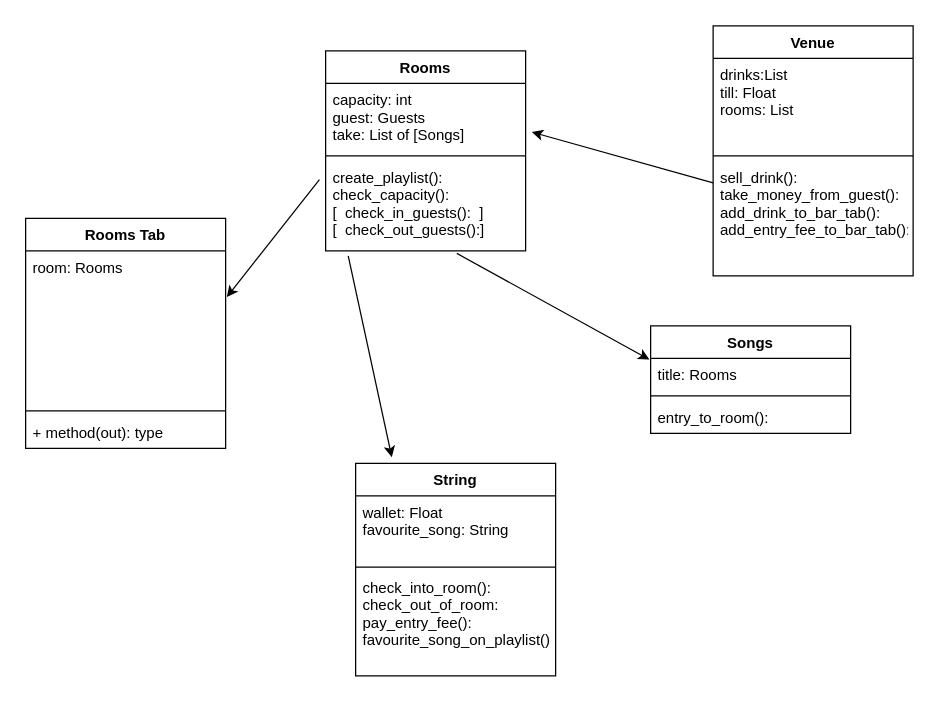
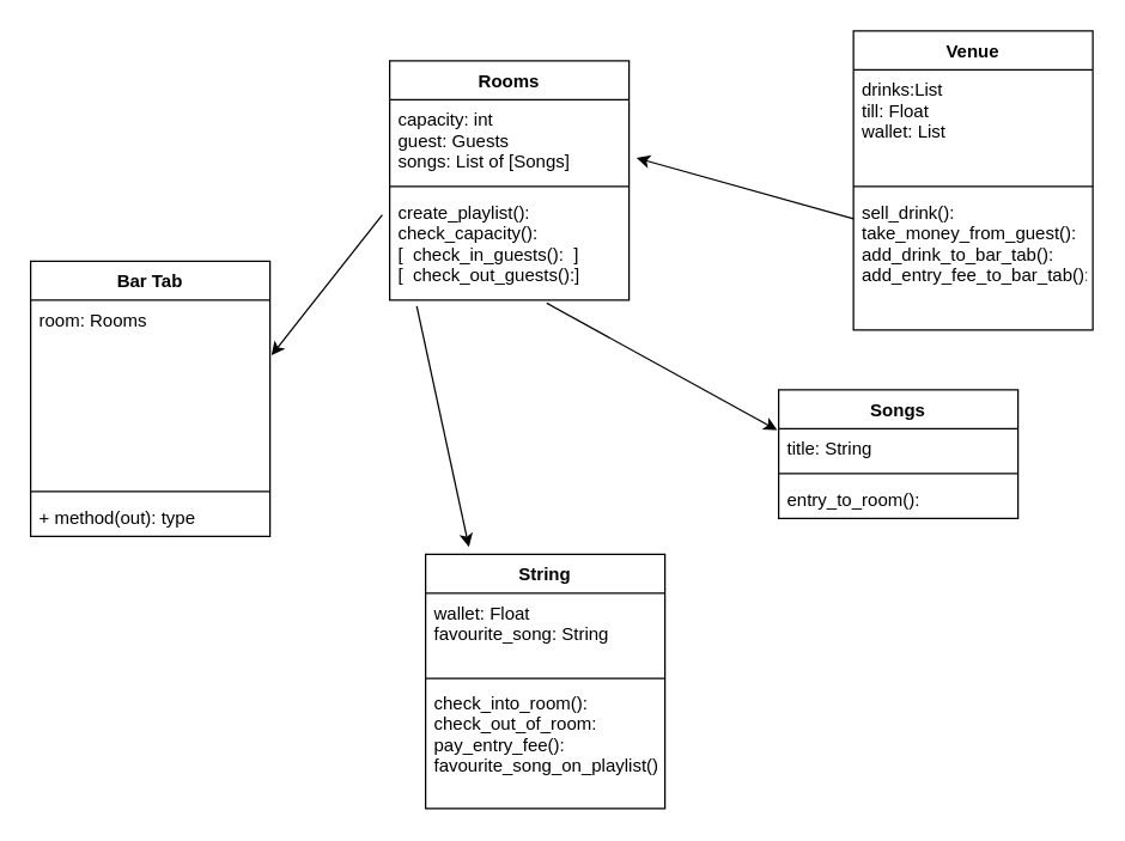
  <mxCell id="0" />
  <mxCell id="1" parent="0" />
  <mxCell id="2" value="" style="endArrow=classic;html=1;exitX=0.113;exitY=1.056;exitDx=0;exitDy=0;exitPerimeter=0;entryX=0.181;entryY=-0.029;entryDx=0;entryDy=0;entryPerimeter=0;" edge="1" parent="1" source="12" target="17"><mxGeometry width="50" height="50" relative="1" as="geometry"><mxPoint x="340" y="350" as="sourcePoint" /><mxPoint x="100" y="350" as="targetPoint" /><Array as="points" /></mxGeometry></mxCell>
  <mxCell id="3" value="" style="endArrow=classic;html=1;exitX=0.656;exitY=1.028;exitDx=0;exitDy=0;exitPerimeter=0;entryX=-0.006;entryY=0.038;entryDx=0;entryDy=0;entryPerimeter=0;" edge="1" parent="1" source="12" target="14"><mxGeometry width="50" height="50" relative="1" as="geometry"><mxPoint x="210" y="280" as="sourcePoint" /><mxPoint x="270" y="330" as="targetPoint" /></mxGeometry></mxCell>
  <mxCell id="4" value="" style="endArrow=classic;html=1;entryX=1.031;entryY=0.722;entryDx=0;entryDy=0;entryPerimeter=0;exitX=0;exitY=0.192;exitDx=0;exitDy=0;exitPerimeter=0;" edge="1" parent="1" source="8" target="10"><mxGeometry width="50" height="50" relative="1" as="geometry"><mxPoint x="320" y="180" as="sourcePoint" /><mxPoint x="370" y="130" as="targetPoint" /></mxGeometry></mxCell>
  <mxCell id="5" value="Venue" style="swimlane;fontStyle=1;align=center;verticalAlign=top;childLayout=stackLayout;horizontal=1;startSize=26;horizontalStack=0;resizeParent=1;resizeParentMax=0;resizeLast=0;collapsible=1;marginBottom=0;" vertex="1" parent="1"><mxGeometry x="570" y="20" width="160" height="200" as="geometry" /></mxCell>
- <mxCell id="6" value="drinks:List &#10;till: Float&#10;rooms: List" style="text;strokeColor=none;fillColor=none;align=left;verticalAlign=top;spacingLeft=4;spacingRight=4;overflow=hidden;rotatable=0;points=[[0,0.5],[1,0.5]];portConstraint=eastwest;" vertex="1" parent="5"><mxGeometry y="26" width="160" height="74" as="geometry" /></mxCell>
+ <mxCell id="6" value="drinks:List &#10;till: Float&#10;wallet: List" style="text;strokeColor=none;fillColor=none;align=left;verticalAlign=top;spacingLeft=4;spacingRight=4;overflow=hidden;rotatable=0;points=[[0,0.5],[1,0.5]];portConstraint=eastwest;" vertex="1" parent="5"><mxGeometry y="26" width="160" height="74" as="geometry" /></mxCell>
  <mxCell id="7" value="" style="line;strokeWidth=1;fillColor=none;align=left;verticalAlign=middle;spacingTop=-1;spacingLeft=3;spacingRight=3;rotatable=0;labelPosition=right;points=[];portConstraint=eastwest;" vertex="1" parent="5"><mxGeometry y="100" width="160" height="8" as="geometry" /></mxCell>
  <mxCell id="8" value="sell_drink():&#10;take_money_from_guest():&#10;add_drink_to_bar_tab():&#10;add_entry_fee_to_bar_tab():" style="text;strokeColor=none;fillColor=none;align=left;verticalAlign=top;spacingLeft=4;spacingRight=4;overflow=hidden;rotatable=0;points=[[0,0.5],[1,0.5]];portConstraint=eastwest;" vertex="1" parent="5"><mxGeometry y="108" width="160" height="92" as="geometry" /></mxCell>
  <mxCell id="9" value="Rooms" style="swimlane;fontStyle=1;align=center;verticalAlign=top;childLayout=stackLayout;horizontal=1;startSize=26;horizontalStack=0;resizeParent=1;resizeParentMax=0;resizeLast=0;collapsible=1;marginBottom=0;" vertex="1" parent="1"><mxGeometry x="260" y="40" width="160" height="160" as="geometry" /></mxCell>
- <mxCell id="10" value="capacity: int&#10;guest: Guests&#10;take: List of [Songs]" style="text;strokeColor=none;fillColor=none;align=left;verticalAlign=top;spacingLeft=4;spacingRight=4;overflow=hidden;rotatable=0;points=[[0,0.5],[1,0.5]];portConstraint=eastwest;" vertex="1" parent="9"><mxGeometry y="26" width="160" height="54" as="geometry" /></mxCell>
+ <mxCell id="10" value="capacity: int&#10;guest: Guests&#10;songs: List of [Songs]" style="text;strokeColor=none;fillColor=none;align=left;verticalAlign=top;spacingLeft=4;spacingRight=4;overflow=hidden;rotatable=0;points=[[0,0.5],[1,0.5]];portConstraint=eastwest;" vertex="1" parent="9"><mxGeometry y="26" width="160" height="54" as="geometry" /></mxCell>
  <mxCell id="11" value="" style="line;strokeWidth=1;fillColor=none;align=left;verticalAlign=middle;spacingTop=-1;spacingLeft=3;spacingRight=3;rotatable=0;labelPosition=right;points=[];portConstraint=eastwest;" vertex="1" parent="9"><mxGeometry y="80" width="160" height="8" as="geometry" /></mxCell>
  <mxCell id="12" value="create_playlist():&#10;check_capacity():&#10;[  check_in_guests():  ]&#10;[  check_out_guests():]" style="text;strokeColor=none;fillColor=none;align=left;verticalAlign=top;spacingLeft=4;spacingRight=4;overflow=hidden;rotatable=0;points=[[0,0.5],[1,0.5]];portConstraint=eastwest;" vertex="1" parent="9"><mxGeometry y="88" width="160" height="72" as="geometry" /></mxCell>
  <mxCell id="13" value="Songs" style="swimlane;fontStyle=1;align=center;verticalAlign=top;childLayout=stackLayout;horizontal=1;startSize=26;horizontalStack=0;resizeParent=1;resizeParentMax=0;resizeLast=0;collapsible=1;marginBottom=0;" vertex="1" parent="1"><mxGeometry x="520" y="260" width="160" height="86" as="geometry" /></mxCell>
- <mxCell id="14" value="title: Rooms" style="text;strokeColor=none;fillColor=none;align=left;verticalAlign=top;spacingLeft=4;spacingRight=4;overflow=hidden;rotatable=0;points=[[0,0.5],[1,0.5]];portConstraint=eastwest;" vertex="1" parent="13"><mxGeometry y="26" width="160" height="26" as="geometry" /></mxCell>
+ <mxCell id="14" value="title: String" style="text;strokeColor=none;fillColor=none;align=left;verticalAlign=top;spacingLeft=4;spacingRight=4;overflow=hidden;rotatable=0;points=[[0,0.5],[1,0.5]];portConstraint=eastwest;" vertex="1" parent="13"><mxGeometry y="26" width="160" height="26" as="geometry" /></mxCell>
  <mxCell id="15" value="" style="line;strokeWidth=1;fillColor=none;align=left;verticalAlign=middle;spacingTop=-1;spacingLeft=3;spacingRight=3;rotatable=0;labelPosition=right;points=[];portConstraint=eastwest;" vertex="1" parent="13"><mxGeometry y="52" width="160" height="8" as="geometry" /></mxCell>
  <mxCell id="16" value="entry_to_room():" style="text;strokeColor=none;fillColor=none;align=left;verticalAlign=top;spacingLeft=4;spacingRight=4;overflow=hidden;rotatable=0;points=[[0,0.5],[1,0.5]];portConstraint=eastwest;" vertex="1" parent="13"><mxGeometry y="60" width="160" height="26" as="geometry" /></mxCell>
  <mxCell id="17" value="String" style="swimlane;fontStyle=1;align=center;verticalAlign=top;childLayout=stackLayout;horizontal=1;startSize=26;horizontalStack=0;resizeParent=1;resizeParentMax=0;resizeLast=0;collapsible=1;marginBottom=0;" vertex="1" parent="1"><mxGeometry x="284" y="370" width="160" height="170" as="geometry" /></mxCell>
  <mxCell id="18" value="wallet: Float&#10;favourite_song: String" style="text;strokeColor=none;fillColor=none;align=left;verticalAlign=top;spacingLeft=4;spacingRight=4;overflow=hidden;rotatable=0;points=[[0,0.5],[1,0.5]];portConstraint=eastwest;" vertex="1" parent="17"><mxGeometry y="26" width="160" height="54" as="geometry" /></mxCell>
  <mxCell id="19" value="" style="line;strokeWidth=1;fillColor=none;align=left;verticalAlign=middle;spacingTop=-1;spacingLeft=3;spacingRight=3;rotatable=0;labelPosition=right;points=[];portConstraint=eastwest;" vertex="1" parent="17"><mxGeometry y="80" width="160" height="6" as="geometry" /></mxCell>
  <mxCell id="20" value="check_into_room():&#10;check_out_of_room:&#10;pay_entry_fee():&#10;favourite_song_on_playlist():" style="text;strokeColor=none;fillColor=none;align=left;verticalAlign=top;spacingLeft=4;spacingRight=4;overflow=hidden;rotatable=0;points=[[0,0.5],[1,0.5]];portConstraint=eastwest;" vertex="1" parent="17"><mxGeometry y="86" width="160" height="84" as="geometry" /></mxCell>
- <mxCell id="21" value="Rooms Tab" style="swimlane;fontStyle=1;align=center;verticalAlign=top;childLayout=stackLayout;horizontal=1;startSize=26;horizontalStack=0;resizeParent=1;resizeParentMax=0;resizeLast=0;collapsible=1;marginBottom=0;" vertex="1" parent="1"><mxGeometry x="20" y="174" width="160" height="184" as="geometry" /></mxCell>
+ <mxCell id="21" value="Bar Tab" style="swimlane;fontStyle=1;align=center;verticalAlign=top;childLayout=stackLayout;horizontal=1;startSize=26;horizontalStack=0;resizeParent=1;resizeParentMax=0;resizeLast=0;collapsible=1;marginBottom=0;" vertex="1" parent="1"><mxGeometry x="20" y="174" width="160" height="184" as="geometry" /></mxCell>
  <mxCell id="22" value="room: Rooms&#10;" style="text;strokeColor=none;fillColor=none;align=left;verticalAlign=top;spacingLeft=4;spacingRight=4;overflow=hidden;rotatable=0;points=[[0,0.5],[1,0.5]];portConstraint=eastwest;" vertex="1" parent="21"><mxGeometry y="26" width="160" height="124" as="geometry" /></mxCell>
  <mxCell id="23" value="" style="line;strokeWidth=1;fillColor=none;align=left;verticalAlign=middle;spacingTop=-1;spacingLeft=3;spacingRight=3;rotatable=0;labelPosition=right;points=[];portConstraint=eastwest;" vertex="1" parent="21"><mxGeometry y="150" width="160" height="8" as="geometry" /></mxCell>
  <mxCell id="24" value="+ method(out): type" style="text;strokeColor=none;fillColor=none;align=left;verticalAlign=top;spacingLeft=4;spacingRight=4;overflow=hidden;rotatable=0;points=[[0,0.5],[1,0.5]];portConstraint=eastwest;" vertex="1" parent="21"><mxGeometry y="158" width="160" height="26" as="geometry" /></mxCell>
  <mxCell id="25" value="" style="endArrow=classic;html=1;entryX=1.006;entryY=0.298;entryDx=0;entryDy=0;entryPerimeter=0;exitX=-0.031;exitY=0.208;exitDx=0;exitDy=0;exitPerimeter=0;" edge="1" parent="1" source="12" target="22"><mxGeometry width="50" height="50" relative="1" as="geometry"><mxPoint x="200" y="210" as="sourcePoint" /><mxPoint x="250" y="160" as="targetPoint" /></mxGeometry></mxCell>
